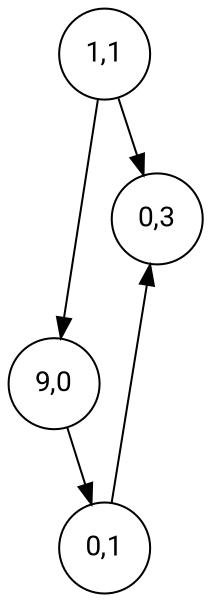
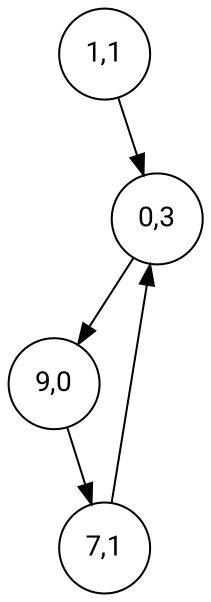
  digraph {
    fontname=Roboto
    rankdir=TB
    node [fontname=Roboto shape=circle]
    edge [fontname=Roboto]
    n1 [label="0,3"]
    n2 [label="9,0"]
-   n3 [label="0,1"]
+   n3 [label="7,1"]
    n4 [label="1,1"]
-   n4 -> n2
+   n1 -> n2
    n2 -> n3
    n3 -> n1
    n4 -> n1
  }
